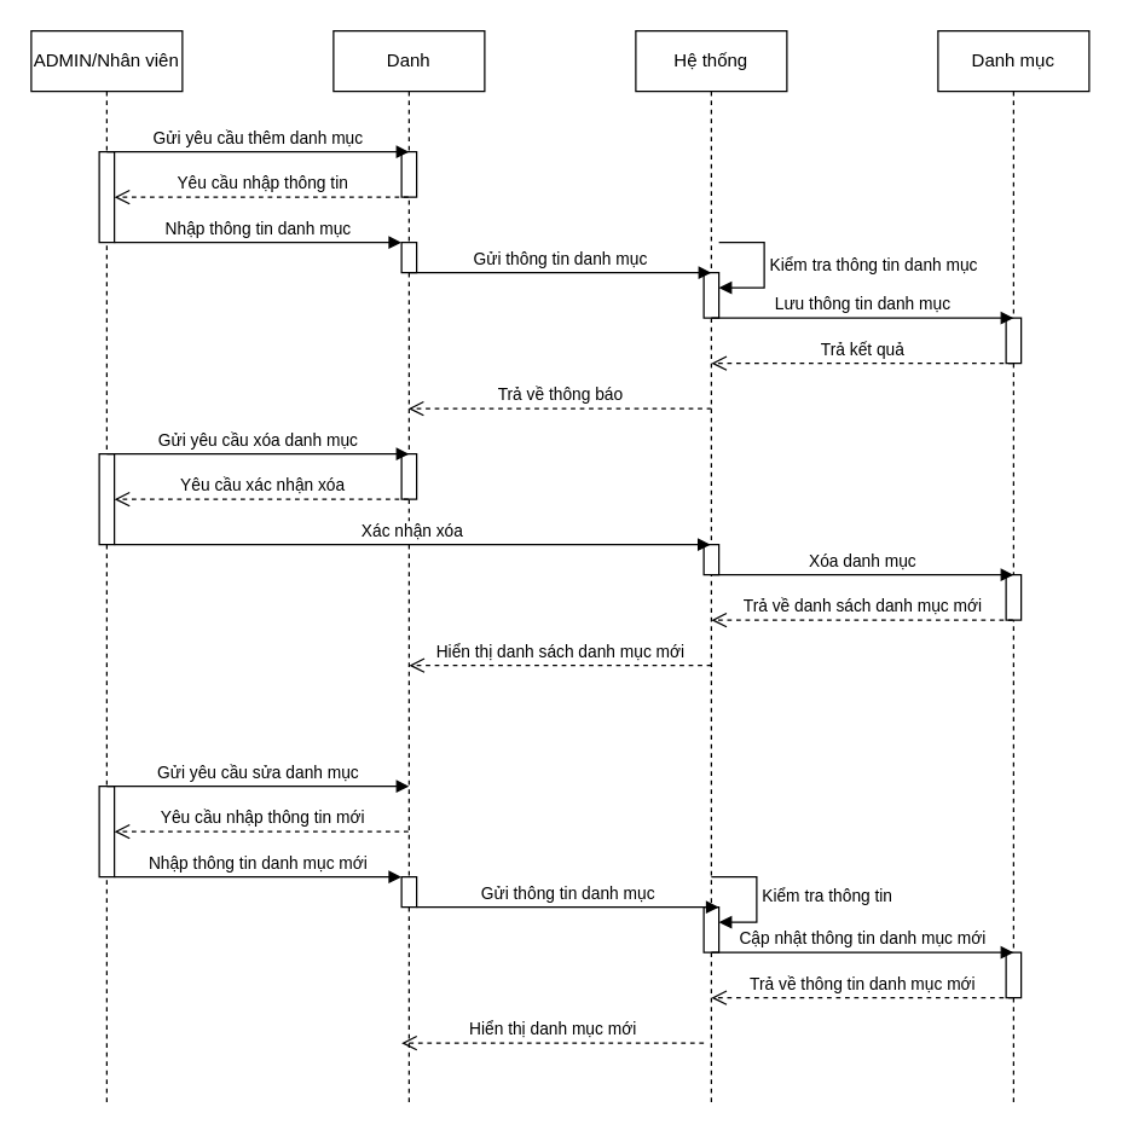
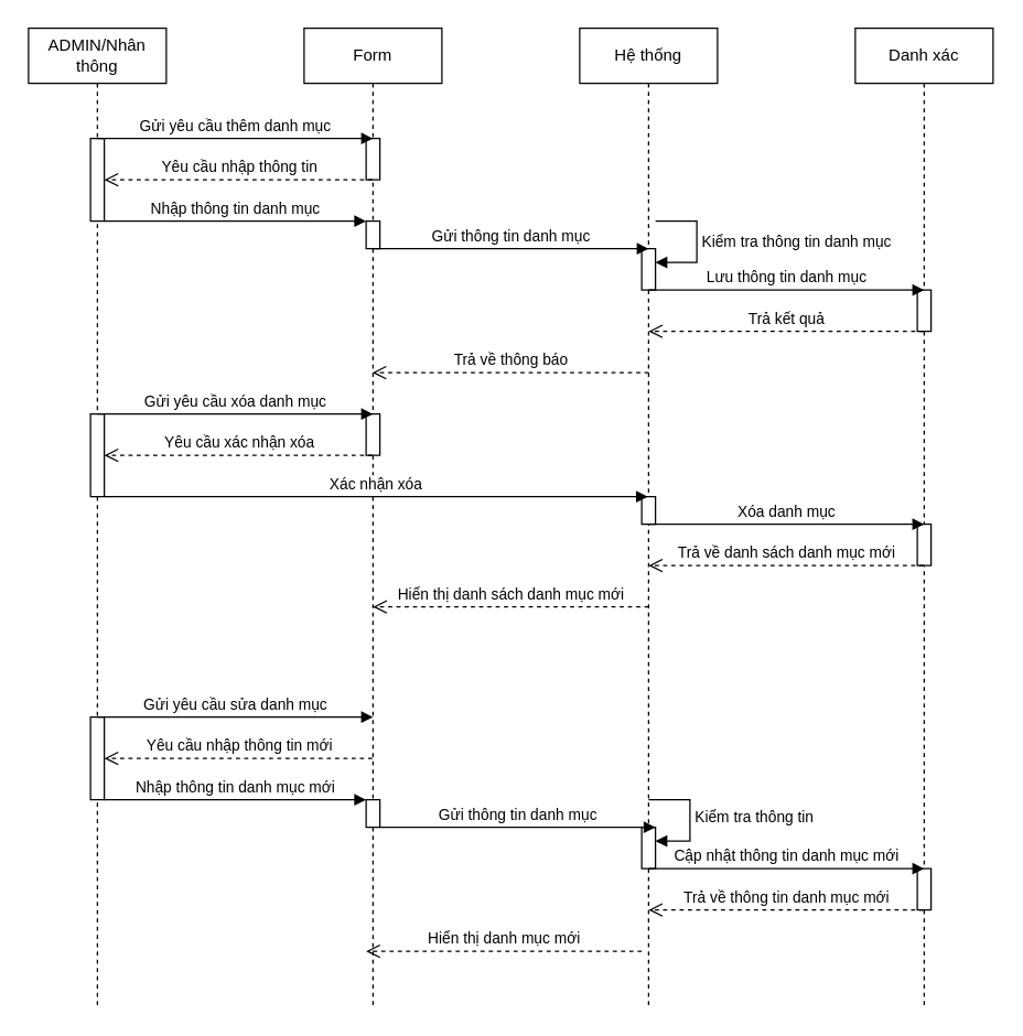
  <mxCell id="0" />
  <mxCell id="1" parent="0" />
- <mxCell id="2" value="ADMIN/Nhân viên" style="shape=umlLifeline;perimeter=lifelinePerimeter;whiteSpace=wrap;html=1;container=1;dropTarget=0;collapsible=0;recursiveResize=0;outlineConnect=0;portConstraint=eastwest;newEdgeStyle={&quot;curved&quot;:0,&quot;rounded&quot;:0};" vertex="1" parent="1"><mxGeometry x="20" y="20" width="100" height="710" as="geometry" /></mxCell>
+ <mxCell id="2" value="ADMIN/Nhân thông" style="shape=umlLifeline;perimeter=lifelinePerimeter;whiteSpace=wrap;html=1;container=1;dropTarget=0;collapsible=0;recursiveResize=0;outlineConnect=0;portConstraint=eastwest;newEdgeStyle={&quot;curved&quot;:0,&quot;rounded&quot;:0};" vertex="1" parent="1"><mxGeometry x="20" y="20" width="100" height="710" as="geometry" /></mxCell>
  <mxCell id="3" value="" style="html=1;points=[[0,0,0,0,5],[0,1,0,0,-5],[1,0,0,0,5],[1,1,0,0,-5]];perimeter=orthogonalPerimeter;outlineConnect=0;targetShapes=umlLifeline;portConstraint=eastwest;newEdgeStyle={&quot;curved&quot;:0,&quot;rounded&quot;:0};" vertex="1" parent="2"><mxGeometry x="45" y="80" width="10" height="60" as="geometry" /></mxCell>
  <mxCell id="4" value="" style="html=1;points=[[0,0,0,0,5],[0,1,0,0,-5],[1,0,0,0,5],[1,1,0,0,-5]];perimeter=orthogonalPerimeter;outlineConnect=0;targetShapes=umlLifeline;portConstraint=eastwest;newEdgeStyle={&quot;curved&quot;:0,&quot;rounded&quot;:0};" vertex="1" parent="2"><mxGeometry x="45" y="280" width="10" height="60" as="geometry" /></mxCell>
- <mxCell id="5" value="Danh" style="shape=umlLifeline;perimeter=lifelinePerimeter;whiteSpace=wrap;html=1;container=1;dropTarget=0;collapsible=0;recursiveResize=0;outlineConnect=0;portConstraint=eastwest;newEdgeStyle={&quot;curved&quot;:0,&quot;rounded&quot;:0};" vertex="1" parent="1"><mxGeometry x="220" y="20" width="100" height="710" as="geometry" /></mxCell>
+ <mxCell id="5" value="Form" style="shape=umlLifeline;perimeter=lifelinePerimeter;whiteSpace=wrap;html=1;container=1;dropTarget=0;collapsible=0;recursiveResize=0;outlineConnect=0;portConstraint=eastwest;newEdgeStyle={&quot;curved&quot;:0,&quot;rounded&quot;:0};" vertex="1" parent="1"><mxGeometry x="220" y="20" width="100" height="710" as="geometry" /></mxCell>
  <mxCell id="6" value="" style="html=1;points=[[0,0,0,0,5],[0,1,0,0,-5],[1,0,0,0,5],[1,1,0,0,-5]];perimeter=orthogonalPerimeter;outlineConnect=0;targetShapes=umlLifeline;portConstraint=eastwest;newEdgeStyle={&quot;curved&quot;:0,&quot;rounded&quot;:0};" vertex="1" parent="5"><mxGeometry x="45" y="80" width="10" height="30" as="geometry" /></mxCell>
  <mxCell id="7" value="" style="html=1;points=[[0,0,0,0,5],[0,1,0,0,-5],[1,0,0,0,5],[1,1,0,0,-5]];perimeter=orthogonalPerimeter;outlineConnect=0;targetShapes=umlLifeline;portConstraint=eastwest;newEdgeStyle={&quot;curved&quot;:0,&quot;rounded&quot;:0};" vertex="1" parent="5"><mxGeometry x="45" y="140" width="10" height="20" as="geometry" /></mxCell>
  <mxCell id="8" value="" style="html=1;points=[[0,0,0,0,5],[0,1,0,0,-5],[1,0,0,0,5],[1,1,0,0,-5]];perimeter=orthogonalPerimeter;outlineConnect=0;targetShapes=umlLifeline;portConstraint=eastwest;newEdgeStyle={&quot;curved&quot;:0,&quot;rounded&quot;:0};" vertex="1" parent="5"><mxGeometry x="45" y="280" width="10" height="30" as="geometry" /></mxCell>
  <mxCell id="9" value="Hệ thống" style="shape=umlLifeline;perimeter=lifelinePerimeter;whiteSpace=wrap;html=1;container=1;dropTarget=0;collapsible=0;recursiveResize=0;outlineConnect=0;portConstraint=eastwest;newEdgeStyle={&quot;curved&quot;:0,&quot;rounded&quot;:0};" vertex="1" parent="1"><mxGeometry x="420" y="20" width="100" height="710" as="geometry" /></mxCell>
  <mxCell id="10" value="" style="html=1;points=[[0,0,0,0,5],[0,1,0,0,-5],[1,0,0,0,5],[1,1,0,0,-5]];perimeter=orthogonalPerimeter;outlineConnect=0;targetShapes=umlLifeline;portConstraint=eastwest;newEdgeStyle={&quot;curved&quot;:0,&quot;rounded&quot;:0};" vertex="1" parent="9"><mxGeometry x="45" y="160" width="10" height="30" as="geometry" /></mxCell>
  <mxCell id="11" value="Kiểm tra thông tin danh mục" style="html=1;align=left;spacingLeft=2;endArrow=block;rounded=0;edgeStyle=orthogonalEdgeStyle;curved=0;rounded=0;" edge="1" parent="9" target="10"><mxGeometry relative="1" as="geometry"><mxPoint x="55" y="140" as="sourcePoint" /><Array as="points"><mxPoint x="85" y="170" /></Array></mxGeometry></mxCell>
  <mxCell id="12" value="" style="html=1;points=[[0,0,0,0,5],[0,1,0,0,-5],[1,0,0,0,5],[1,1,0,0,-5]];perimeter=orthogonalPerimeter;outlineConnect=0;targetShapes=umlLifeline;portConstraint=eastwest;newEdgeStyle={&quot;curved&quot;:0,&quot;rounded&quot;:0};" vertex="1" parent="9"><mxGeometry x="45" y="340" width="10" height="20" as="geometry" /></mxCell>
  <mxCell id="13" value="" style="html=1;points=[[0,0,0,0,5],[0,1,0,0,-5],[1,0,0,0,5],[1,1,0,0,-5]];perimeter=orthogonalPerimeter;outlineConnect=0;targetShapes=umlLifeline;portConstraint=eastwest;newEdgeStyle={&quot;curved&quot;:0,&quot;rounded&quot;:0};" vertex="1" parent="9"><mxGeometry x="45" y="580" width="10" height="30" as="geometry" /></mxCell>
  <mxCell id="14" value="Kiểm tra thông tin" style="html=1;align=left;spacingLeft=2;endArrow=block;rounded=0;edgeStyle=orthogonalEdgeStyle;curved=0;rounded=0;" edge="1" target="13" parent="9"><mxGeometry relative="1" as="geometry"><mxPoint x="50" y="560" as="sourcePoint" /><Array as="points"><mxPoint x="80" y="590" /></Array></mxGeometry></mxCell>
  <mxCell id="15" value="Yêu cầu nhập thông tin" style="html=1;verticalAlign=bottom;endArrow=open;dashed=1;endSize=8;curved=0;rounded=0;" edge="1" parent="1"><mxGeometry relative="1" as="geometry"><mxPoint x="269.5" y="130" as="sourcePoint" /><mxPoint x="75" y="130" as="targetPoint" /><Array as="points"><mxPoint x="170" y="130" /></Array></mxGeometry></mxCell>
  <mxCell id="16" value="Nhập thông tin danh mục" style="html=1;verticalAlign=bottom;endArrow=block;curved=0;rounded=0;" edge="1" parent="1" source="3" target="7"><mxGeometry width="80" relative="1" as="geometry"><mxPoint x="100" y="180" as="sourcePoint" /><mxPoint x="330" y="180" as="targetPoint" /></mxGeometry></mxCell>
  <mxCell id="17" value="Gửi yêu cầu thêm danh mục" style="html=1;verticalAlign=bottom;endArrow=block;curved=0;rounded=0;" edge="1" parent="1"><mxGeometry width="80" relative="1" as="geometry"><mxPoint x="70" y="100" as="sourcePoint" /><mxPoint x="270" y="100" as="targetPoint" /></mxGeometry></mxCell>
  <mxCell id="18" value="Gửi thông tin danh mục" style="html=1;verticalAlign=bottom;endArrow=block;curved=0;rounded=0;" edge="1" parent="1"><mxGeometry width="80" relative="1" as="geometry"><mxPoint x="270" y="180" as="sourcePoint" /><mxPoint x="470" y="180" as="targetPoint" /></mxGeometry></mxCell>
  <mxCell id="19" value="Trả kết quả" style="html=1;verticalAlign=bottom;endArrow=open;dashed=1;endSize=8;curved=0;rounded=0;" edge="1" parent="1"><mxGeometry relative="1" as="geometry"><mxPoint x="669.5" y="240" as="sourcePoint" /><mxPoint x="470" y="240" as="targetPoint" /><Array as="points"><mxPoint x="545" y="240" /></Array></mxGeometry></mxCell>
- <mxCell id="20" value="Danh mục" style="shape=umlLifeline;perimeter=lifelinePerimeter;whiteSpace=wrap;html=1;container=1;dropTarget=0;collapsible=0;recursiveResize=0;outlineConnect=0;portConstraint=eastwest;newEdgeStyle={&quot;curved&quot;:0,&quot;rounded&quot;:0};" vertex="1" parent="1"><mxGeometry x="620" y="20" width="100" height="710" as="geometry" /></mxCell>
+ <mxCell id="20" value="Danh xác" style="shape=umlLifeline;perimeter=lifelinePerimeter;whiteSpace=wrap;html=1;container=1;dropTarget=0;collapsible=0;recursiveResize=0;outlineConnect=0;portConstraint=eastwest;newEdgeStyle={&quot;curved&quot;:0,&quot;rounded&quot;:0};" vertex="1" parent="1"><mxGeometry x="620" y="20" width="100" height="710" as="geometry" /></mxCell>
  <mxCell id="21" value="" style="html=1;points=[[0,0,0,0,5],[0,1,0,0,-5],[1,0,0,0,5],[1,1,0,0,-5]];perimeter=orthogonalPerimeter;outlineConnect=0;targetShapes=umlLifeline;portConstraint=eastwest;newEdgeStyle={&quot;curved&quot;:0,&quot;rounded&quot;:0};" vertex="1" parent="20"><mxGeometry x="45" y="190" width="10" height="30" as="geometry" /></mxCell>
  <mxCell id="22" value="" style="html=1;points=[[0,0,0,0,5],[0,1,0,0,-5],[1,0,0,0,5],[1,1,0,0,-5]];perimeter=orthogonalPerimeter;outlineConnect=0;targetShapes=umlLifeline;portConstraint=eastwest;newEdgeStyle={&quot;curved&quot;:0,&quot;rounded&quot;:0};" vertex="1" parent="20"><mxGeometry x="45" y="360" width="10" height="30" as="geometry" /></mxCell>
  <mxCell id="23" value="" style="html=1;points=[[0,0,0,0,5],[0,1,0,0,-5],[1,0,0,0,5],[1,1,0,0,-5]];perimeter=orthogonalPerimeter;outlineConnect=0;targetShapes=umlLifeline;portConstraint=eastwest;newEdgeStyle={&quot;curved&quot;:0,&quot;rounded&quot;:0};" vertex="1" parent="20"><mxGeometry x="45" y="610" width="10" height="30" as="geometry" /></mxCell>
  <mxCell id="24" value="Trả về thông báo" style="html=1;verticalAlign=bottom;endArrow=open;dashed=1;endSize=8;curved=0;rounded=0;" edge="1" parent="1" target="5"><mxGeometry relative="1" as="geometry"><mxPoint x="470" y="270" as="sourcePoint" /><mxPoint x="290" y="270" as="targetPoint" /><Array as="points"><mxPoint x="365" y="270" /></Array></mxGeometry></mxCell>
  <mxCell id="25" value="Lưu thông tin danh mục" style="html=1;verticalAlign=bottom;endArrow=block;curved=0;rounded=0;" edge="1" parent="1"><mxGeometry width="80" relative="1" as="geometry"><mxPoint x="470" y="210" as="sourcePoint" /><mxPoint x="670" y="210" as="targetPoint" /></mxGeometry></mxCell>
  <mxCell id="26" value="Gửi yêu cầu xóa danh mục" style="html=1;verticalAlign=bottom;endArrow=block;curved=0;rounded=0;" edge="1" parent="1"><mxGeometry width="80" relative="1" as="geometry"><mxPoint x="70" y="300" as="sourcePoint" /><mxPoint x="270" y="300" as="targetPoint" /></mxGeometry></mxCell>
  <mxCell id="27" value="Yêu cầu xác nhận xóa" style="html=1;verticalAlign=bottom;endArrow=open;dashed=1;endSize=8;curved=0;rounded=0;" edge="1" parent="1"><mxGeometry relative="1" as="geometry"><mxPoint x="269.5" y="330" as="sourcePoint" /><mxPoint x="75" y="330" as="targetPoint" /><Array as="points"><mxPoint x="170" y="330" /></Array></mxGeometry></mxCell>
  <mxCell id="28" value="Xác nhận xóa" style="html=1;verticalAlign=bottom;endArrow=block;curved=0;rounded=0;" edge="1" parent="1" target="9"><mxGeometry width="80" relative="1" as="geometry"><mxPoint x="75" y="360" as="sourcePoint" /><mxPoint x="275" y="360" as="targetPoint" /></mxGeometry></mxCell>
  <mxCell id="29" value="Xóa danh mục" style="html=1;verticalAlign=bottom;endArrow=block;curved=0;rounded=0;" edge="1" parent="1"><mxGeometry width="80" relative="1" as="geometry"><mxPoint x="470" y="380" as="sourcePoint" /><mxPoint x="670" y="380" as="targetPoint" /></mxGeometry></mxCell>
  <mxCell id="30" value="Trả về danh sách danh mục mới" style="html=1;verticalAlign=bottom;endArrow=open;dashed=1;endSize=8;curved=0;rounded=0;" edge="1" parent="1"><mxGeometry relative="1" as="geometry"><mxPoint x="669.5" y="410" as="sourcePoint" /><mxPoint x="470" y="410" as="targetPoint" /><Array as="points"><mxPoint x="545" y="410" /></Array></mxGeometry></mxCell>
  <mxCell id="31" value="Hiển thị danh sách danh mục mới" style="html=1;verticalAlign=bottom;endArrow=open;dashed=1;endSize=8;curved=0;rounded=0;" edge="1" parent="1"><mxGeometry relative="1" as="geometry"><mxPoint x="470" y="440" as="sourcePoint" /><mxPoint x="270" y="440" as="targetPoint" /><Array as="points" /></mxGeometry></mxCell>
  <mxCell id="32" value="" style="html=1;points=[[0,0,0,0,5],[0,1,0,0,-5],[1,0,0,0,5],[1,1,0,0,-5]];perimeter=orthogonalPerimeter;outlineConnect=0;targetShapes=umlLifeline;portConstraint=eastwest;newEdgeStyle={&quot;curved&quot;:0,&quot;rounded&quot;:0};" vertex="1" parent="1"><mxGeometry x="65" y="520" width="10" height="60" as="geometry" /></mxCell>
  <mxCell id="33" value="Gửi yêu cầu sửa danh mục" style="html=1;verticalAlign=bottom;endArrow=block;curved=0;rounded=0;" edge="1" parent="1"><mxGeometry width="80" relative="1" as="geometry"><mxPoint x="70" y="520" as="sourcePoint" /><mxPoint x="270" y="520" as="targetPoint" /></mxGeometry></mxCell>
  <mxCell id="34" value="Yêu cầu nhập thông tin mới" style="html=1;verticalAlign=bottom;endArrow=open;dashed=1;endSize=8;curved=0;rounded=0;" edge="1" parent="1"><mxGeometry relative="1" as="geometry"><mxPoint x="269.5" y="550" as="sourcePoint" /><mxPoint x="75" y="550" as="targetPoint" /><Array as="points"><mxPoint x="170" y="550" /></Array></mxGeometry></mxCell>
  <mxCell id="35" value="Nhập thông tin danh mục mới" style="html=1;verticalAlign=bottom;endArrow=block;curved=0;rounded=0;" edge="1" source="32" target="36" parent="1"><mxGeometry width="80" relative="1" as="geometry"><mxPoint x="100" y="600" as="sourcePoint" /><mxPoint x="330" y="600" as="targetPoint" /></mxGeometry></mxCell>
  <mxCell id="36" value="" style="html=1;points=[[0,0,0,0,5],[0,1,0,0,-5],[1,0,0,0,5],[1,1,0,0,-5]];perimeter=orthogonalPerimeter;outlineConnect=0;targetShapes=umlLifeline;portConstraint=eastwest;newEdgeStyle={&quot;curved&quot;:0,&quot;rounded&quot;:0};" vertex="1" parent="1"><mxGeometry x="265" y="580" width="10" height="20" as="geometry" /></mxCell>
  <mxCell id="37" value="Gửi thông tin danh mục" style="html=1;verticalAlign=bottom;endArrow=block;curved=0;rounded=0;" edge="1" parent="1"><mxGeometry width="80" relative="1" as="geometry"><mxPoint x="275" y="600" as="sourcePoint" /><mxPoint x="475" y="600" as="targetPoint" /></mxGeometry></mxCell>
  <mxCell id="38" value="Cập nhật thông tin danh mục mới" style="html=1;verticalAlign=bottom;endArrow=block;curved=0;rounded=0;" edge="1" parent="1"><mxGeometry width="80" relative="1" as="geometry"><mxPoint x="470" y="630" as="sourcePoint" /><mxPoint x="670" y="630" as="targetPoint" /></mxGeometry></mxCell>
  <mxCell id="39" value="Trả về thông tin danh mục mới" style="html=1;verticalAlign=bottom;endArrow=open;dashed=1;endSize=8;curved=0;rounded=0;" edge="1" parent="1"><mxGeometry relative="1" as="geometry"><mxPoint x="669.5" y="660" as="sourcePoint" /><mxPoint x="470" y="660" as="targetPoint" /><Array as="points"><mxPoint x="545" y="660" /></Array></mxGeometry></mxCell>
  <mxCell id="40" value="Hiển thị danh mục mới" style="html=1;verticalAlign=bottom;endArrow=open;dashed=1;endSize=8;curved=0;rounded=0;" edge="1" parent="1"><mxGeometry relative="1" as="geometry"><mxPoint x="465" y="690" as="sourcePoint" /><mxPoint x="265" y="690" as="targetPoint" /><Array as="points" /></mxGeometry></mxCell>
